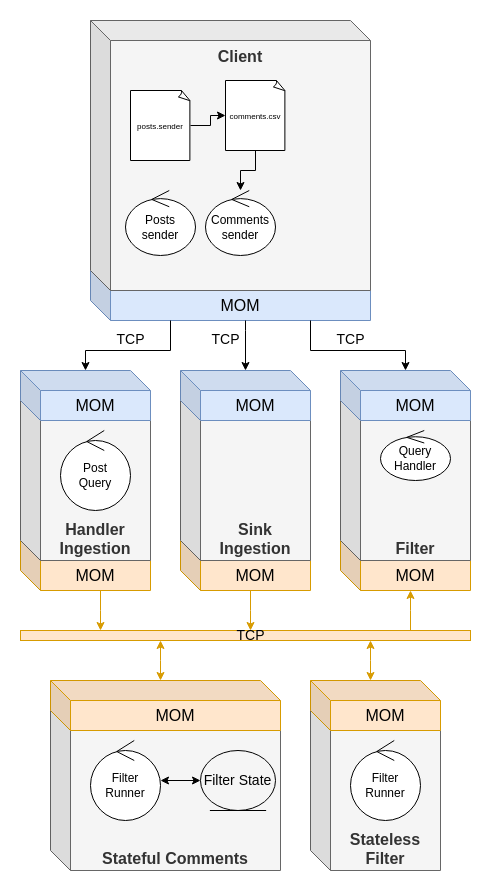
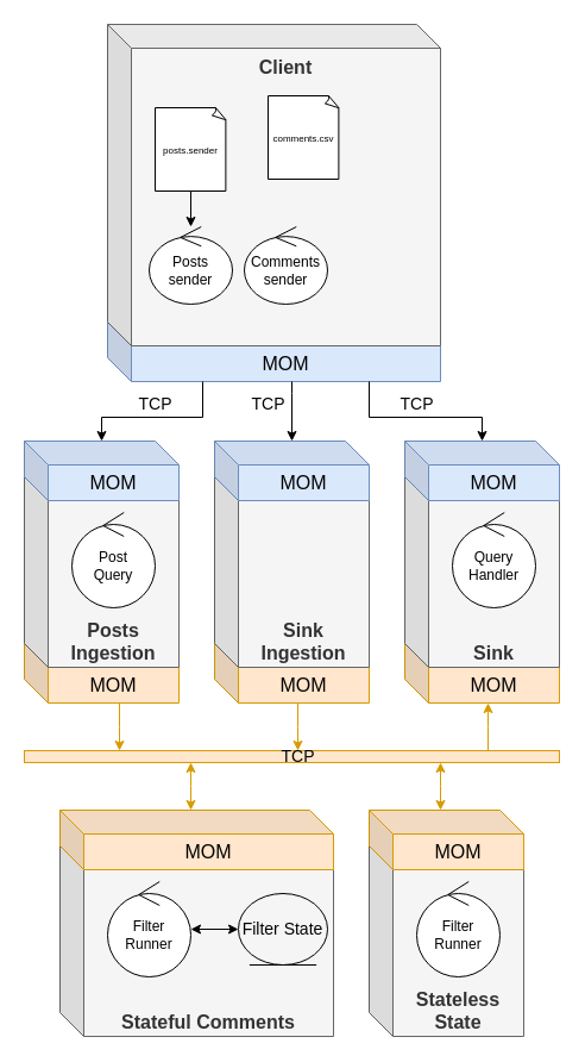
  <mxCell id="0" />
  <mxCell id="1" parent="0" />
  <mxCell id="2" style="edgeStyle=orthogonalEdgeStyle;rounded=0;orthogonalLoop=1;jettySize=auto;html=1;fontSize=14;startArrow=classic;startFill=1;endArrow=none;endFill=0;fillColor=#ffe6cc;strokeColor=#d79b00;" edge="1" parent="1" source="3" target="40"><mxGeometry relative="1" as="geometry"><Array as="points"><mxPoint x="410" y="610" /><mxPoint x="410" y="610" /></Array></mxGeometry></mxCell>
  <mxCell id="3" value="&lt;span style=&quot;font-size: 16px;&quot;&gt;MOM&lt;/span&gt;" style="shape=cube;whiteSpace=wrap;html=1;boundedLbl=1;backgroundOutline=1;darkOpacity=0.05;darkOpacity2=0.1;verticalAlign=middle;fillColor=#ffe6cc;strokeColor=#d79b00;" vertex="1" parent="1"><mxGeometry x="340" y="540" width="130" height="50" as="geometry" /></mxCell>
  <mxCell id="4" style="edgeStyle=orthogonalEdgeStyle;rounded=0;orthogonalLoop=1;jettySize=auto;html=1;fontSize=14;startArrow=none;startFill=0;endArrow=classic;endFill=1;fillColor=#ffe6cc;strokeColor=#d79b00;" edge="1" parent="1" source="5" target="40"><mxGeometry relative="1" as="geometry"><Array as="points"><mxPoint x="250" y="610" /><mxPoint x="250" y="610" /></Array></mxGeometry></mxCell>
  <mxCell id="5" value="&lt;span style=&quot;font-size: 16px;&quot;&gt;MOM&lt;/span&gt;" style="shape=cube;whiteSpace=wrap;html=1;boundedLbl=1;backgroundOutline=1;darkOpacity=0.05;darkOpacity2=0.1;verticalAlign=middle;fillColor=#ffe6cc;strokeColor=#d79b00;" vertex="1" parent="1"><mxGeometry x="180" y="540" width="130" height="50" as="geometry" /></mxCell>
  <mxCell id="6" style="edgeStyle=orthogonalEdgeStyle;rounded=0;orthogonalLoop=1;jettySize=auto;html=1;fontSize=14;startArrow=none;startFill=0;endArrow=classic;endFill=1;fillColor=#ffe6cc;strokeColor=#d79b00;" edge="1" parent="1" source="7" target="40"><mxGeometry relative="1" as="geometry"><Array as="points"><mxPoint x="100" y="610" /><mxPoint x="100" y="610" /></Array></mxGeometry></mxCell>
  <mxCell id="7" value="&lt;span style=&quot;font-size: 16px;&quot;&gt;MOM&lt;/span&gt;" style="shape=cube;whiteSpace=wrap;html=1;boundedLbl=1;backgroundOutline=1;darkOpacity=0.05;darkOpacity2=0.1;verticalAlign=middle;fillColor=#ffe6cc;strokeColor=#d79b00;" vertex="1" parent="1"><mxGeometry x="20" y="540" width="130" height="50" as="geometry" /></mxCell>
- <mxCell id="8" value="&lt;font style=&quot;font-size: 16px;&quot;&gt;&lt;b&gt;Handler Ingestion&lt;/b&gt;&lt;/font&gt;" style="shape=cube;whiteSpace=wrap;html=1;boundedLbl=1;backgroundOutline=1;darkOpacity=0.05;darkOpacity2=0.1;verticalAlign=bottom;fillColor=#f5f5f5;fontColor=#333333;strokeColor=#666666;" vertex="1" parent="1"><mxGeometry x="20" y="400" width="130" height="160" as="geometry" /></mxCell>
+ <mxCell id="8" value="&lt;font style=&quot;font-size: 16px;&quot;&gt;&lt;b&gt;Posts Ingestion&lt;/b&gt;&lt;/font&gt;" style="shape=cube;whiteSpace=wrap;html=1;boundedLbl=1;backgroundOutline=1;darkOpacity=0.05;darkOpacity2=0.1;verticalAlign=bottom;fillColor=#f5f5f5;fontColor=#333333;strokeColor=#666666;" vertex="1" parent="1"><mxGeometry x="20" y="400" width="130" height="160" as="geometry" /></mxCell>
  <mxCell id="9" value="&lt;font style=&quot;font-size: 16px;&quot;&gt;MOM&lt;/font&gt;" style="shape=cube;whiteSpace=wrap;html=1;boundedLbl=1;backgroundOutline=1;darkOpacity=0.05;darkOpacity2=0.1;verticalAlign=middle;fillColor=#dae8fc;strokeColor=#6c8ebf;" vertex="1" parent="1"><mxGeometry x="90" y="270" width="280" height="50" as="geometry" /></mxCell>
  <mxCell id="10" value="&lt;font style=&quot;font-size: 16px;&quot;&gt;&lt;b&gt;Client&lt;/b&gt;&lt;/font&gt;" style="shape=cube;whiteSpace=wrap;html=1;boundedLbl=1;backgroundOutline=1;darkOpacity=0.05;darkOpacity2=0.1;verticalAlign=top;fillColor=#f5f5f5;fontColor=#333333;strokeColor=#666666;" vertex="1" parent="1"><mxGeometry x="90" y="20" width="280" height="270" as="geometry" /></mxCell>
- <mxCell id="11" style="edgeStyle=orthogonalEdgeStyle;rounded=0;orthogonalLoop=1;jettySize=auto;html=1;fontSize=14;" edge="1" parent="1" source="12" target="15"><mxGeometry relative="1" as="geometry" /></mxCell>
  <mxCell id="12" value="&lt;span style=&quot;font-size: 8px;&quot;&gt;comments.csv&lt;br&gt;&lt;/span&gt;" style="whiteSpace=wrap;html=1;shape=mxgraph.basic.document" vertex="1" parent="1"><mxGeometry x="225" y="80" width="60" height="70" as="geometry" /></mxCell>
- <mxCell id="13" style="edgeStyle=orthogonalEdgeStyle;rounded=0;orthogonalLoop=1;jettySize=auto;html=1;fontSize=14;" edge="1" parent="1" source="14" target="12"><mxGeometry relative="1" as="geometry" /></mxCell>
+ <mxCell id="13" style="edgeStyle=orthogonalEdgeStyle;rounded=0;orthogonalLoop=1;jettySize=auto;html=1;fontSize=14;" edge="1" parent="1" source="14" target="16"><mxGeometry relative="1" as="geometry" /></mxCell>
  <mxCell id="14" value="&lt;span style=&quot;font-size: 8px;&quot;&gt;posts.sender&lt;br&gt;&lt;/span&gt;" style="whiteSpace=wrap;html=1;shape=mxgraph.basic.document" vertex="1" parent="1"><mxGeometry x="130" y="90" width="60" height="70" as="geometry" /></mxCell>
  <mxCell id="15" value="&lt;font style=&quot;font-size: 12px;&quot;&gt;Comments&lt;br&gt;sender&lt;br&gt;&lt;/font&gt;" style="ellipse;shape=umlControl;whiteSpace=wrap;html=1;fontSize=8;" vertex="1" parent="1"><mxGeometry x="205" y="190" width="70" height="65" as="geometry" /></mxCell>
  <mxCell id="16" value="&lt;font style=&quot;font-size: 12px;&quot;&gt;Posts&lt;br&gt;sender&lt;/font&gt;" style="ellipse;shape=umlControl;whiteSpace=wrap;html=1;fontSize=8;" vertex="1" parent="1"><mxGeometry x="125" y="190" width="70" height="65" as="geometry" /></mxCell>
  <mxCell id="17" style="edgeStyle=orthogonalEdgeStyle;rounded=0;orthogonalLoop=1;jettySize=auto;html=1;fontSize=14;startArrow=classic;startFill=1;endArrow=none;endFill=0;" edge="1" parent="1" source="18" target="9"><mxGeometry relative="1" as="geometry"><Array as="points"><mxPoint x="85" y="350" /><mxPoint x="170" y="350" /></Array></mxGeometry></mxCell>
  <mxCell id="18" value="&lt;font style=&quot;font-size: 16px;&quot;&gt;MOM&lt;/font&gt;" style="shape=cube;whiteSpace=wrap;html=1;boundedLbl=1;backgroundOutline=1;darkOpacity=0.05;darkOpacity2=0.1;verticalAlign=middle;fillColor=#dae8fc;strokeColor=#6c8ebf;" vertex="1" parent="1"><mxGeometry x="20" y="370" width="130" height="50" as="geometry" /></mxCell>
  <mxCell id="19" value="&lt;span style=&quot;font-size: 12px;&quot;&gt;Post&lt;br&gt;Query&lt;/span&gt;" style="ellipse;shape=umlControl;whiteSpace=wrap;html=1;fontSize=8;" vertex="1" parent="1"><mxGeometry x="60" y="430" width="70" height="80" as="geometry" /></mxCell>
  <mxCell id="20" value="&lt;font style=&quot;font-size: 16px;&quot;&gt;&lt;b&gt;Sink&lt;br&gt;Ingestion&lt;br&gt;&lt;/b&gt;&lt;/font&gt;" style="shape=cube;whiteSpace=wrap;html=1;boundedLbl=1;backgroundOutline=1;darkOpacity=0.05;darkOpacity2=0.1;verticalAlign=bottom;fillColor=#f5f5f5;fontColor=#333333;strokeColor=#666666;" vertex="1" parent="1"><mxGeometry x="180" y="400" width="130" height="160" as="geometry" /></mxCell>
  <mxCell id="21" style="edgeStyle=orthogonalEdgeStyle;rounded=0;orthogonalLoop=1;jettySize=auto;html=1;fontSize=14;startArrow=classic;startFill=1;endArrow=none;endFill=0;" edge="1" parent="1" source="22" target="9"><mxGeometry relative="1" as="geometry"><Array as="points"><mxPoint x="245" y="330" /><mxPoint x="245" y="330" /></Array></mxGeometry></mxCell>
  <mxCell id="22" value="&lt;font style=&quot;font-size: 16px;&quot;&gt;MOM&lt;/font&gt;" style="shape=cube;whiteSpace=wrap;html=1;boundedLbl=1;backgroundOutline=1;darkOpacity=0.05;darkOpacity2=0.1;verticalAlign=middle;fillColor=#dae8fc;strokeColor=#6c8ebf;" vertex="1" parent="1"><mxGeometry x="180" y="370" width="130" height="50" as="geometry" /></mxCell>
- <mxCell id="23" value="&lt;font style=&quot;font-size: 16px;&quot;&gt;&lt;b&gt;Filter&lt;br&gt;&lt;/b&gt;&lt;/font&gt;" style="shape=cube;whiteSpace=wrap;html=1;boundedLbl=1;backgroundOutline=1;darkOpacity=0.05;darkOpacity2=0.1;verticalAlign=bottom;fillColor=#f5f5f5;fontColor=#333333;strokeColor=#666666;" vertex="1" parent="1"><mxGeometry x="340" y="400" width="130" height="160" as="geometry" /></mxCell>
+ <mxCell id="23" value="&lt;font style=&quot;font-size: 16px;&quot;&gt;&lt;b&gt;Sink&lt;br&gt;&lt;/b&gt;&lt;/font&gt;" style="shape=cube;whiteSpace=wrap;html=1;boundedLbl=1;backgroundOutline=1;darkOpacity=0.05;darkOpacity2=0.1;verticalAlign=bottom;fillColor=#f5f5f5;fontColor=#333333;strokeColor=#666666;" vertex="1" parent="1"><mxGeometry x="340" y="400" width="130" height="160" as="geometry" /></mxCell>
  <mxCell id="24" style="edgeStyle=orthogonalEdgeStyle;rounded=0;orthogonalLoop=1;jettySize=auto;html=1;fontSize=14;startArrow=classic;startFill=1;endArrow=none;endFill=0;" edge="1" parent="1" source="25" target="9"><mxGeometry relative="1" as="geometry"><Array as="points"><mxPoint x="405" y="350" /><mxPoint x="310" y="350" /></Array></mxGeometry></mxCell>
  <mxCell id="25" value="&lt;font style=&quot;font-size: 16px;&quot;&gt;MOM&lt;/font&gt;" style="shape=cube;whiteSpace=wrap;html=1;boundedLbl=1;backgroundOutline=1;darkOpacity=0.05;darkOpacity2=0.1;verticalAlign=middle;fillColor=#dae8fc;strokeColor=#6c8ebf;" vertex="1" parent="1"><mxGeometry x="340" y="370" width="130" height="50" as="geometry" /></mxCell>
- <mxCell id="26" value="&lt;span style=&quot;font-size: 12px;&quot;&gt;Query&lt;br&gt;Handler&lt;br&gt;&lt;/span&gt;" style="ellipse;shape=umlControl;whiteSpace=wrap;html=1;fontSize=8;" vertex="1" parent="1"><mxGeometry x="380" y="430" width="70" height="50" as="geometry" /></mxCell>
+ <mxCell id="26" value="&lt;span style=&quot;font-size: 12px;&quot;&gt;Query&lt;br&gt;Handler&lt;br&gt;&lt;/span&gt;" style="ellipse;shape=umlControl;whiteSpace=wrap;html=1;fontSize=8;" vertex="1" parent="1"><mxGeometry x="380" y="430" width="70" height="80" as="geometry" /></mxCell>
  <mxCell id="27" value="TCP" style="text;html=1;align=center;verticalAlign=middle;resizable=0;points=[];autosize=1;strokeColor=none;fillColor=none;fontSize=14;" vertex="1" parent="1"><mxGeometry x="110" y="329" width="40" height="20" as="geometry" /></mxCell>
  <mxCell id="28" value="&lt;font style=&quot;font-size: 16px;&quot;&gt;Stateful Comments&lt;br&gt;&lt;/font&gt;" style="shape=cube;whiteSpace=wrap;html=1;boundedLbl=1;backgroundOutline=1;darkOpacity=0.05;darkOpacity2=0.1;verticalAlign=bottom;fillColor=#f5f5f5;fontColor=#333333;strokeColor=#666666;fontStyle=1" vertex="1" parent="1"><mxGeometry x="50" y="710" width="230" height="160" as="geometry" /></mxCell>
  <mxCell id="29" style="edgeStyle=orthogonalEdgeStyle;rounded=0;orthogonalLoop=1;jettySize=auto;html=1;fontSize=14;startArrow=classic;startFill=1;endArrow=classic;endFill=1;fillColor=#ffe6cc;strokeColor=#d79b00;" edge="1" parent="1" source="30" target="40"><mxGeometry relative="1" as="geometry"><Array as="points"><mxPoint x="160" y="660" /><mxPoint x="160" y="660" /></Array></mxGeometry></mxCell>
  <mxCell id="30" value="&lt;font style=&quot;font-size: 16px; font-weight: normal;&quot;&gt;MOM&lt;/font&gt;" style="shape=cube;whiteSpace=wrap;html=1;boundedLbl=1;backgroundOutline=1;darkOpacity=0.05;darkOpacity2=0.1;verticalAlign=middle;fillColor=#ffe6cc;strokeColor=#d79b00;fontStyle=1" vertex="1" parent="1"><mxGeometry x="50" y="680" width="230" height="50" as="geometry" /></mxCell>
  <mxCell id="31" style="edgeStyle=orthogonalEdgeStyle;rounded=0;orthogonalLoop=1;jettySize=auto;html=1;fontSize=14;startArrow=classic;startFill=1;endArrow=classic;endFill=1;" edge="1" parent="1" source="32" target="35"><mxGeometry relative="1" as="geometry" /></mxCell>
  <mxCell id="32" value="&lt;span style=&quot;font-size: 12px;&quot;&gt;Filter Runner&lt;br&gt;&lt;/span&gt;" style="ellipse;shape=umlControl;whiteSpace=wrap;html=1;fontSize=8;" vertex="1" parent="1"><mxGeometry x="90" y="740" width="70" height="80" as="geometry" /></mxCell>
  <mxCell id="33" value="TCP" style="text;html=1;align=center;verticalAlign=middle;resizable=0;points=[];autosize=1;strokeColor=none;fillColor=none;fontSize=14;" vertex="1" parent="1"><mxGeometry x="205" y="329" width="40" height="20" as="geometry" /></mxCell>
  <mxCell id="34" value="TCP" style="text;html=1;align=center;verticalAlign=middle;resizable=0;points=[];autosize=1;strokeColor=none;fillColor=none;fontSize=14;" vertex="1" parent="1"><mxGeometry x="330" y="329" width="40" height="20" as="geometry" /></mxCell>
  <mxCell id="35" value="Filter State" style="ellipse;shape=umlEntity;whiteSpace=wrap;html=1;fontSize=14;strokeColor=default;fillColor=none;" vertex="1" parent="1"><mxGeometry x="200" y="750" width="75" height="60" as="geometry" /></mxCell>
- <mxCell id="36" value="&lt;font style=&quot;font-size: 16px;&quot;&gt;Stateless Filter&lt;br&gt;&lt;/font&gt;" style="shape=cube;whiteSpace=wrap;html=1;boundedLbl=1;backgroundOutline=1;darkOpacity=0.05;darkOpacity2=0.1;verticalAlign=bottom;fillColor=#f5f5f5;fontColor=#333333;strokeColor=#666666;fontStyle=1" vertex="1" parent="1"><mxGeometry x="310" y="710" width="130" height="160" as="geometry" /></mxCell>
+ <mxCell id="36" value="&lt;font style=&quot;font-size: 16px;&quot;&gt;Stateless State&lt;br&gt;&lt;/font&gt;" style="shape=cube;whiteSpace=wrap;html=1;boundedLbl=1;backgroundOutline=1;darkOpacity=0.05;darkOpacity2=0.1;verticalAlign=bottom;fillColor=#f5f5f5;fontColor=#333333;strokeColor=#666666;fontStyle=1" vertex="1" parent="1"><mxGeometry x="310" y="710" width="130" height="160" as="geometry" /></mxCell>
  <mxCell id="37" style="edgeStyle=orthogonalEdgeStyle;rounded=0;orthogonalLoop=1;jettySize=auto;html=1;fontSize=14;startArrow=classic;startFill=1;endArrow=classic;endFill=1;fillColor=#ffe6cc;strokeColor=#d79b00;" edge="1" parent="1" source="38"><mxGeometry relative="1" as="geometry"><mxPoint x="370" y="640" as="targetPoint" /><Array as="points"><mxPoint x="370" y="660" /><mxPoint x="370" y="660" /></Array></mxGeometry></mxCell>
  <mxCell id="38" value="&lt;font style=&quot;font-size: 16px; font-weight: normal;&quot;&gt;MOM&lt;/font&gt;" style="shape=cube;whiteSpace=wrap;html=1;boundedLbl=1;backgroundOutline=1;darkOpacity=0.05;darkOpacity2=0.1;verticalAlign=middle;fillColor=#ffe6cc;strokeColor=#d79b00;fontStyle=1" vertex="1" parent="1"><mxGeometry x="310" y="680" width="130" height="50" as="geometry" /></mxCell>
  <mxCell id="39" value="&lt;span style=&quot;font-size: 12px;&quot;&gt;Filter Runner&lt;br&gt;&lt;/span&gt;" style="ellipse;shape=umlControl;whiteSpace=wrap;html=1;fontSize=8;" vertex="1" parent="1"><mxGeometry x="350" y="740" width="70" height="80" as="geometry" /></mxCell>
  <mxCell id="40" value="" style="rounded=0;whiteSpace=wrap;html=1;fontSize=14;strokeColor=#d79b00;fillColor=#ffe6cc;" vertex="1" parent="1"><mxGeometry x="20" y="630" width="450" height="10" as="geometry" /></mxCell>
  <mxCell id="41" value="TCP" style="text;html=1;align=center;verticalAlign=middle;resizable=0;points=[];autosize=1;strokeColor=none;fillColor=none;fontSize=14;" vertex="1" parent="1"><mxGeometry x="230" y="625" width="40" height="20" as="geometry" /></mxCell>
